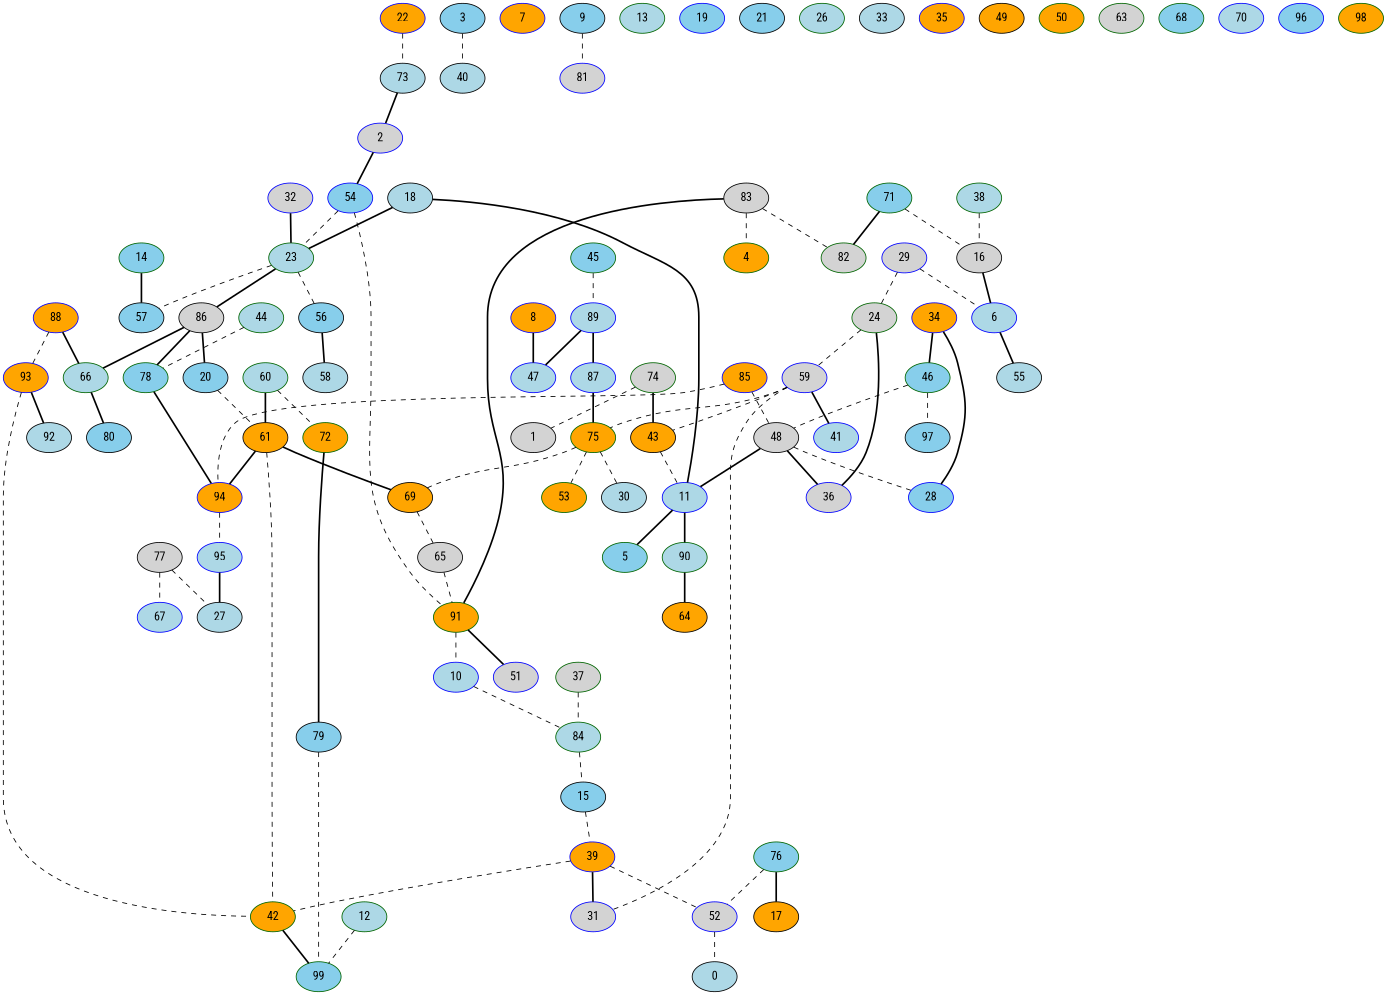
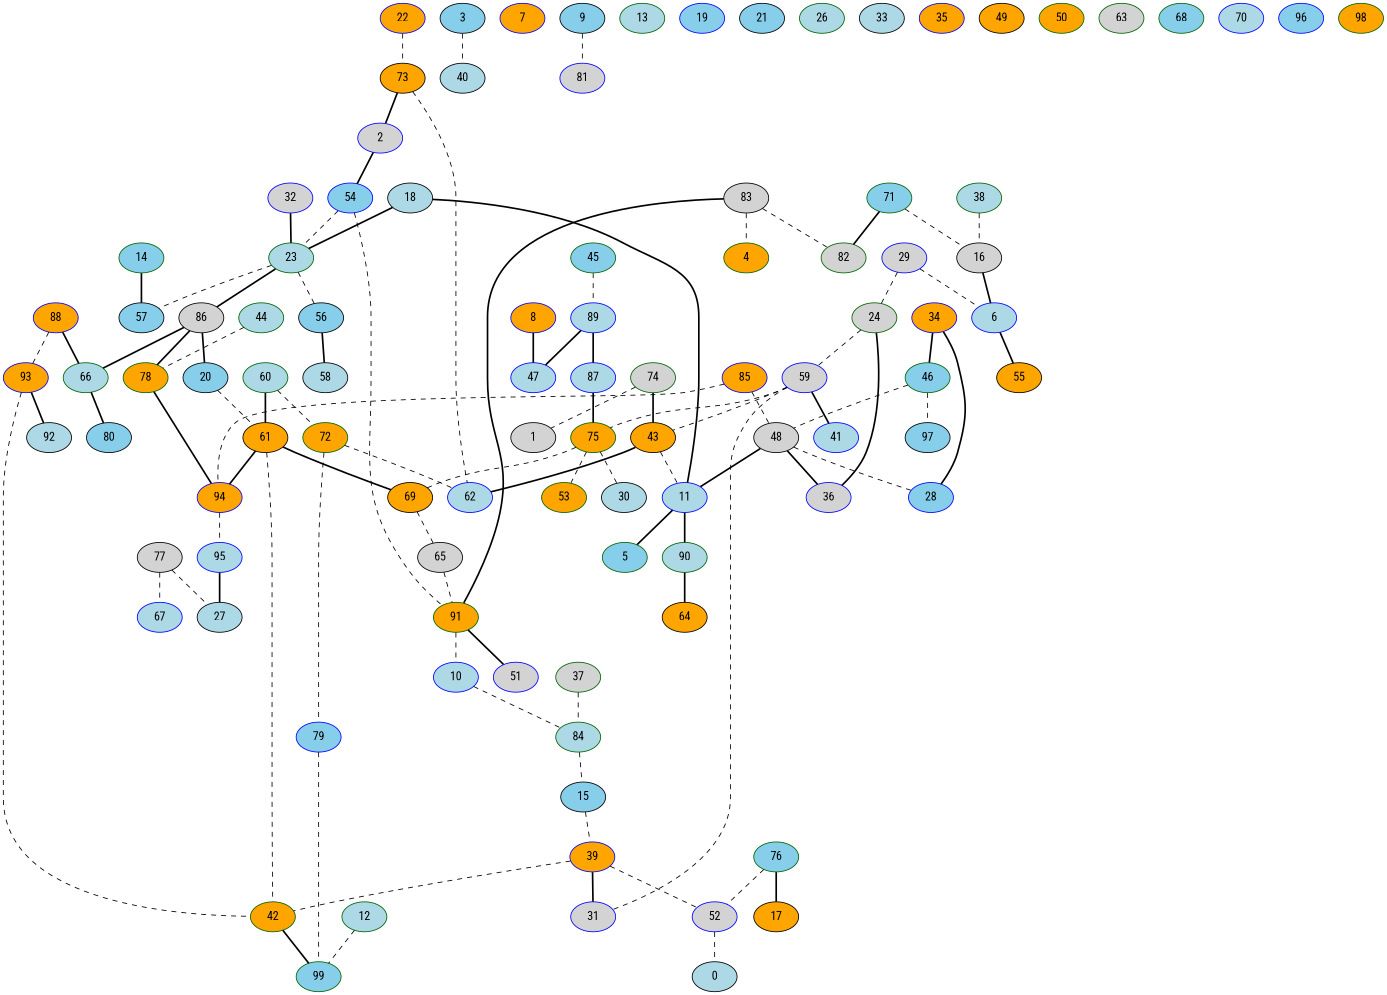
  graph {
    fontname="Roboto Condensed"
    node [color=blue fillcolor=lightblue fontname="Roboto Condensed" style=filled]
    edge [fontname="Roboto Condensed" style=dashed]
    n1 [color=black label=0]
    n2 [color=black fillcolor=lightgrey label=1]
    n3 [fillcolor=lightgrey label=2]
    n4 [fillcolor=skyblue label=54]
    n5 [color=darkgreen label=23]
    n6 [color=darkgreen fillcolor=orange label=91]
    n7 [color=black fillcolor=skyblue label=3]
    n8 [color=black label=40]
    n9 [color=darkgreen fillcolor=orange label=4]
    n10 [color=darkgreen fillcolor=skyblue label=5]
    n11 [label=6]
-   n12 [color=black label=55]
+   n12 [color=black fillcolor=orange label=55]
    n13 [fillcolor=orange label=7]
    n14 [fillcolor=orange label=8]
    n15 [label=47]
    n16 [color=black fillcolor=skyblue label=9]
    n17 [fillcolor=lightgrey label=81]
    n18 [label=10]
    n19 [color=darkgreen label=84]
    n20 [color=black fillcolor=skyblue label=15]
    n21 [label=11]
    n22 [color=darkgreen label=90]
    n23 [color=black fillcolor=orange label=64]
    n24 [color=darkgreen label=12]
    n25 [color=darkgreen fillcolor=skyblue label=99]
    n26 [color=darkgreen label=13]
    n27 [color=darkgreen fillcolor=skyblue label=14]
    n28 [color=black fillcolor=skyblue label=57]
    n29 [fillcolor=orange label=39]
    n30 [fillcolor=lightgrey label=31]
    n31 [color=darkgreen fillcolor=orange label=42]
    n32 [fillcolor=lightgrey label=52]
    n33 [color=black fillcolor=lightgrey label=16]
    n34 [color=black fillcolor=orange label=17]
    n35 [color=black label=18]
    n36 [color=black fillcolor=skyblue label=56]
    n37 [color=black fillcolor=lightgrey label=86]
    n38 [fillcolor=skyblue label=19]
    n39 [color=black fillcolor=skyblue label=20]
    n40 [color=black fillcolor=orange label=61]
    n41 [color=black fillcolor=orange label=69]
    n42 [fillcolor=orange label=94]
    n43 [color=black fillcolor=skyblue label=21]
    n44 [fillcolor=orange label=22]
-   n45 [color=black label=73]
+   n45 [color=black fillcolor=orange label=73]
+   n46 [label=62]
    n47 [color=black label=58]
-   n48 [color=darkgreen fillcolor=skyblue label=78]
+   n48 [color=darkgreen fillcolor=orange label=78]
    n49 [color=darkgreen label=66]
    n50 [color=darkgreen fillcolor=lightgrey label=24]
    n51 [fillcolor=lightgrey label=36]
    n52 [fillcolor=lightgrey label=59]
    n53 [label=41]
    n54 [color=black fillcolor=orange label=43]
    n55 [color=darkgreen fillcolor=orange label=75]
    n56 [color=darkgreen label=26]
    n57 [color=black label=27]
    n58 [fillcolor=skyblue label=28]
    n59 [fillcolor=lightgrey label=29]
    n60 [color=black label=30]
    n61 [fillcolor=lightgrey label=32]
    n62 [color=darkgreen label=38]
    n63 [color=black label=33]
    n64 [fillcolor=orange label=34]
    n65 [color=darkgreen fillcolor=skyblue label=46]
    n66 [color=black fillcolor=lightgrey label=48]
    n67 [color=black fillcolor=skyblue label=97]
    n68 [fillcolor=orange label=35]
    n69 [color=darkgreen fillcolor=lightgrey label=37]
    n70 [color=darkgreen label=44]
    n71 [color=darkgreen fillcolor=skyblue label=45]
    n72 [label=89]
    n73 [label=87]
    n74 [color=black fillcolor=orange label=49]
    n75 [color=darkgreen fillcolor=orange label=50]
    n76 [fillcolor=lightgrey label=51]
    n77 [color=darkgreen fillcolor=orange label=53]
    n78 [color=darkgreen label=60]
    n79 [color=darkgreen fillcolor=orange label=72]
-   n80 [color=black fillcolor=skyblue label=79]
+   n80 [fillcolor=skyblue label=79]
    n81 [color=black fillcolor=lightgrey label=65]
    n82 [label=95]
    n83 [color=darkgreen fillcolor=lightgrey label=63]
    n84 [color=black fillcolor=skyblue label=80]
    n85 [label=67]
    n86 [color=darkgreen fillcolor=skyblue label=68]
    n87 [label=70]
    n88 [color=darkgreen fillcolor=skyblue label=71]
    n89 [color=darkgreen fillcolor=lightgrey label=82]
    n90 [color=darkgreen fillcolor=lightgrey label=74]
    n91 [color=darkgreen fillcolor=skyblue label=76]
    n92 [color=black fillcolor=lightgrey label=77]
    n93 [color=black fillcolor=lightgrey label=83]
    n94 [fillcolor=orange label=85]
    n95 [fillcolor=orange label=88]
    n96 [fillcolor=orange label=93]
    n97 [color=black label=92]
    n98 [fillcolor=skyblue label=96]
    n99 [color=darkgreen fillcolor=orange label=98]
    n3 -- n4 [style=bold]
    n4 -- n5
    n4 -- n6
    n5 -- n28
    n5 -- n36
    n5 -- n37 [style=bold]
    n6 -- n18
    n6 -- n76 [style=bold]
    n7 -- n8
    n11 -- n12 [style=bold]
    n14 -- n15 [style=bold]
    n16 -- n17
    n18 -- n19
    n19 -- n20
    n20 -- n29
    n21 -- n10 [style=bold]
    n21 -- n22 [style=bold]
    n22 -- n23 [style=bold]
    n24 -- n25
    n27 -- n28 [style=bold]
    n29 -- n30 [style=bold]
    n29 -- n31
    n29 -- n32
    n31 -- n25 [style=bold]
    n32 -- n1
    n33 -- n11 [style=bold]
    n35 -- n5 [style=bold]
    n35 -- n21 [style=bold]
    n36 -- n47 [style=bold]
    n37 -- n39 [style=bold]
    n37 -- n48 [style=bold]
    n37 -- n49 [style=bold]
    n39 -- n40
    n40 -- n31
    n40 -- n41 [style=bold]
    n40 -- n42 [style=bold]
    n41 -- n81
    n42 -- n82
    n44 -- n45
    n45 -- n3 [style=bold]
+   n45 -- n46
    n48 -- n42 [style=bold]
    n49 -- n84 [style=bold]
    n50 -- n51 [style=bold]
    n50 -- n52
    n52 -- n30
    n52 -- n53 [style=bold]
    n52 -- n54
    n52 -- n55
    n54 -- n21
+   n54 -- n46 [style=bold]
    n55 -- n41
    n55 -- n60
    n55 -- n77
    n59 -- n11
    n59 -- n50
    n61 -- n5 [style=bold]
    n62 -- n33
    n64 -- n58 [style=bold]
    n64 -- n65 [style=bold]
    n65 -- n66
    n65 -- n67
    n66 -- n21 [style=bold]
    n66 -- n51 [style=bold]
    n66 -- n58
    n69 -- n19
    n70 -- n48
    n71 -- n72
    n72 -- n15 [style=bold]
    n72 -- n73 [style=bold]
    n73 -- n55 [style=bold]
    n78 -- n40 [style=bold]
    n78 -- n79
-   n79 -- n80 [style=bold]
+   n79 -- n46
+   n79 -- n80
    n80 -- n25
    n81 -- n6
    n82 -- n57 [style=bold]
    n88 -- n33
    n88 -- n89 [style=bold]
    n90 -- n2
    n90 -- n54 [style=bold]
    n91 -- n32
    n91 -- n34 [style=bold]
    n92 -- n57
    n92 -- n85
    n93 -- n6 [style=bold]
    n93 -- n9
    n93 -- n89
    n94 -- n42
    n94 -- n66
    n95 -- n49 [style=bold]
    n95 -- n96
    n96 -- n31
    n96 -- n97 [style=bold]
  }
